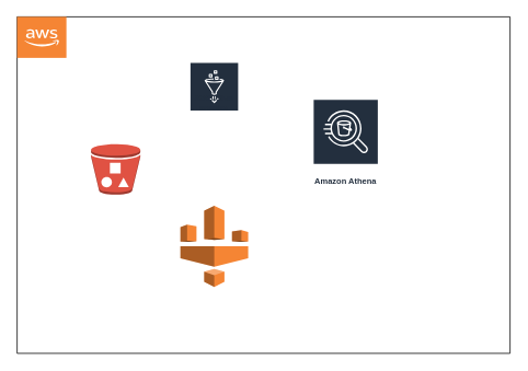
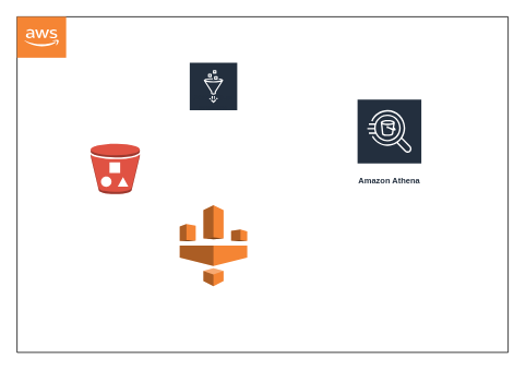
  <mxCell id="0" />
  <mxCell id="1" parent="0" />
  <mxCell id="2" value="" style="swimlane;startSize=0;" vertex="1" parent="1"><mxGeometry x="20" y="20" width="600" height="410" as="geometry" /></mxCell>
  <mxCell id="3" value="" style="outlineConnect=0;dashed=0;verticalLabelPosition=bottom;verticalAlign=top;align=center;html=1;shape=mxgraph.aws3.cloud_2;fillColor=#F58534;gradientColor=none;" vertex="1" parent="2"><mxGeometry width="60" height="50" as="geometry" /></mxCell>
  <mxCell id="4" value="" style="outlineConnect=0;dashed=0;verticalLabelPosition=bottom;verticalAlign=top;align=center;html=1;shape=mxgraph.aws3.bucket_with_objects;fillColor=#E05243;gradientColor=none;" vertex="1" parent="2"><mxGeometry x="90" y="155" width="60" height="61.5" as="geometry" /></mxCell>
  <mxCell id="5" value="AWS Glue crawler" style="sketch=0;outlineConnect=0;fontColor=#232F3E;gradientColor=none;strokeColor=#ffffff;fillColor=#232F3E;dashed=0;verticalLabelPosition=middle;verticalAlign=bottom;align=center;html=1;whiteSpace=wrap;fontSize=10;fontStyle=1;spacing=3;shape=mxgraph.aws4.productIcon;prIcon=mxgraph.aws4.glue;" vertex="1" parent="2"><mxGeometry x="210" y="55" width="60" height="65" as="geometry" /></mxCell>
  <mxCell id="6" value="" style="outlineConnect=0;dashed=0;verticalLabelPosition=bottom;verticalAlign=top;align=center;html=1;shape=mxgraph.aws3.glue;fillColor=#F58534;gradientColor=none;" vertex="1" parent="2"><mxGeometry x="198.75" y="230" width="82.5" height="99" as="geometry" /></mxCell>
- <mxCell id="7" value="Amazon Athena" style="sketch=0;outlineConnect=0;fontColor=#232F3E;gradientColor=none;strokeColor=#ffffff;fillColor=#232F3E;dashed=0;verticalLabelPosition=middle;verticalAlign=bottom;align=center;html=1;whiteSpace=wrap;fontSize=10;fontStyle=1;spacing=3;shape=mxgraph.aws4.productIcon;prIcon=mxgraph.aws4.athena;" vertex="1" parent="2"><mxGeometry x="360" y="100" width="80" height="110" as="geometry" /></mxCell>
+ <mxCell id="7" value="Amazon Athena" style="sketch=0;outlineConnect=0;fontColor=#232F3E;gradientColor=none;strokeColor=#ffffff;fillColor=#232F3E;dashed=0;verticalLabelPosition=middle;verticalAlign=bottom;align=center;html=1;whiteSpace=wrap;fontSize=10;fontStyle=1;spacing=3;shape=mxgraph.aws4.productIcon;prIcon=mxgraph.aws4.athena;" vertex="1" parent="2"><mxGeometry x="415" y="100" width="80" height="110" as="geometry" /></mxCell>
